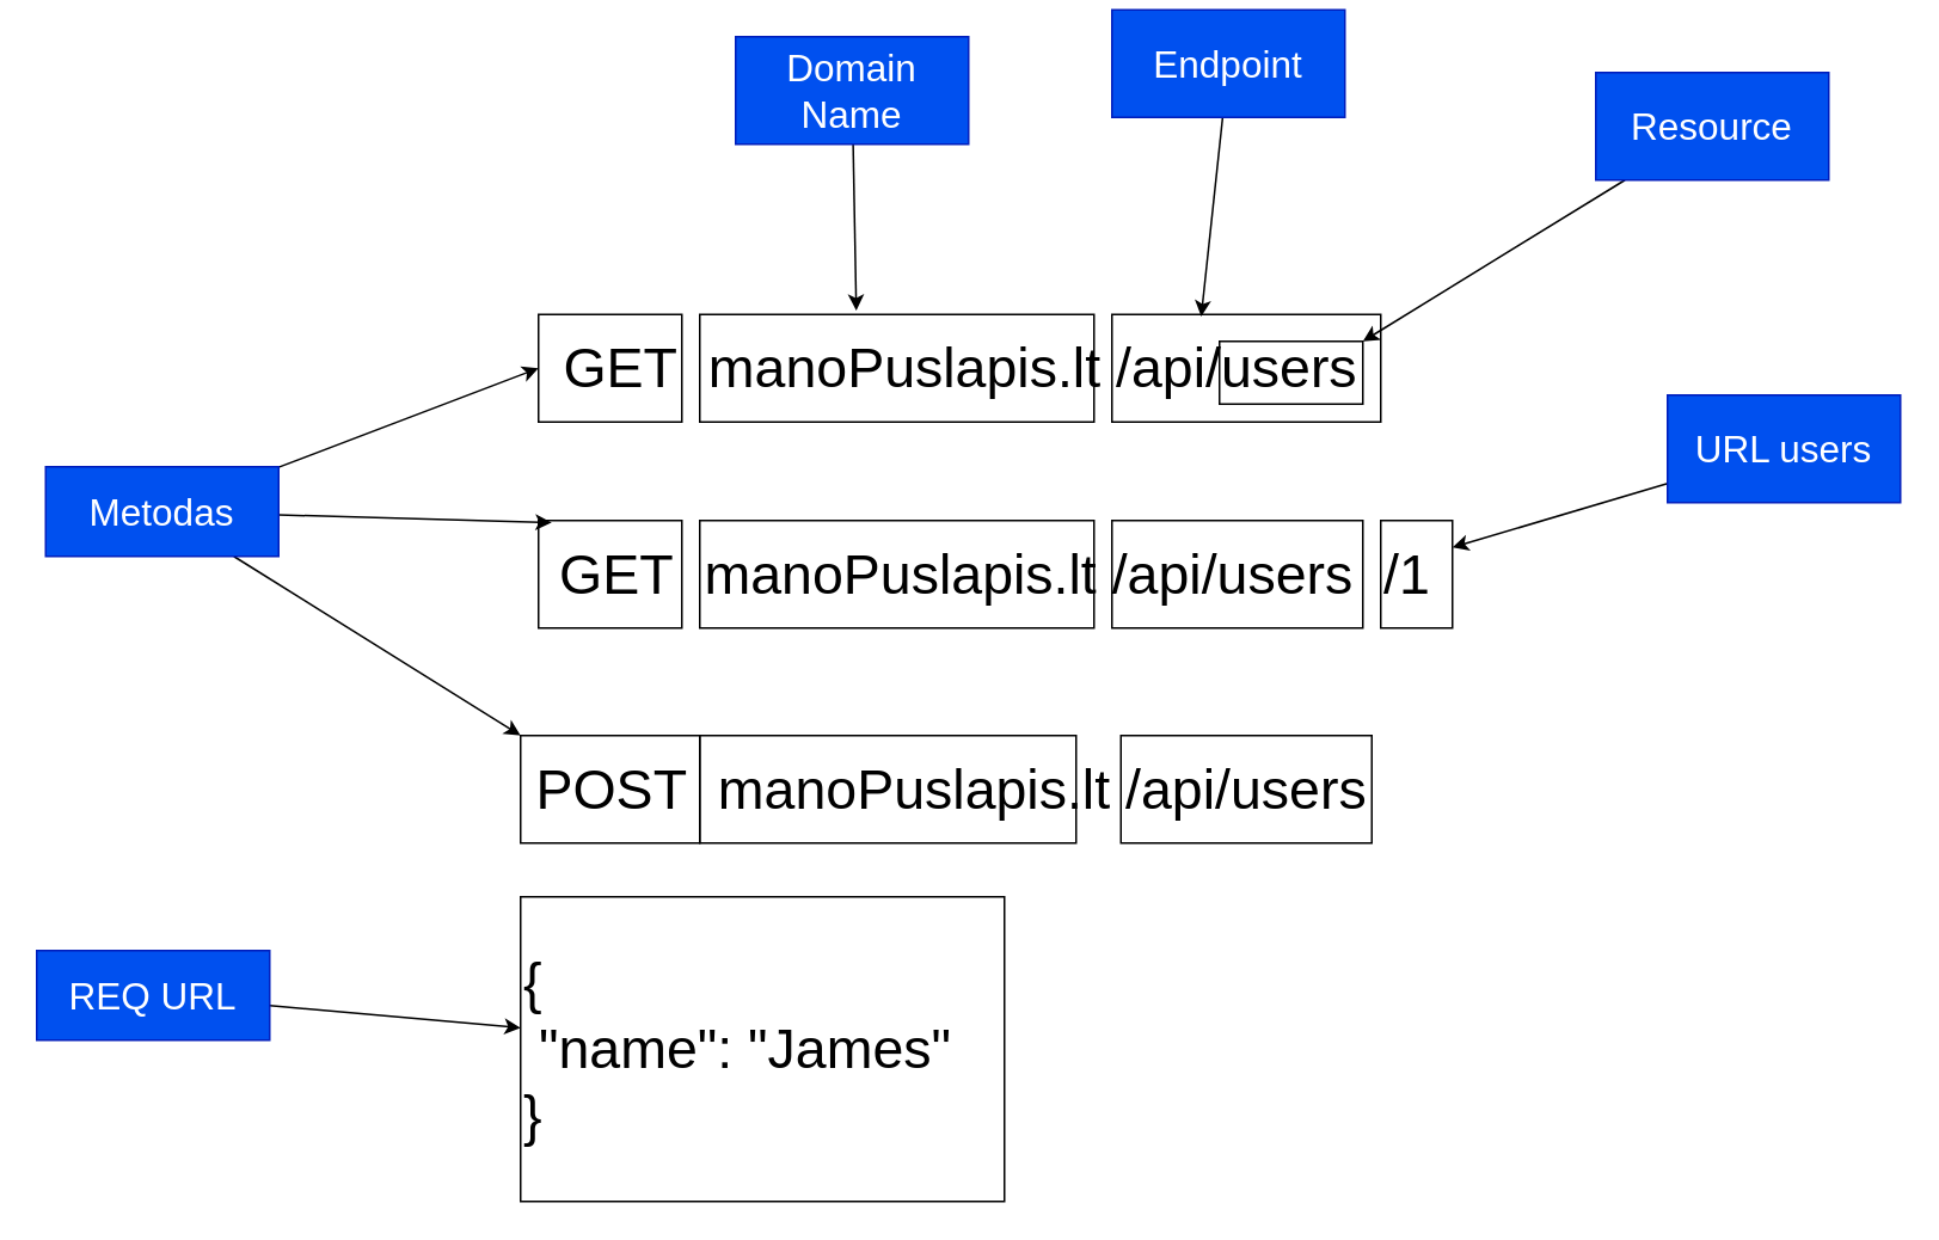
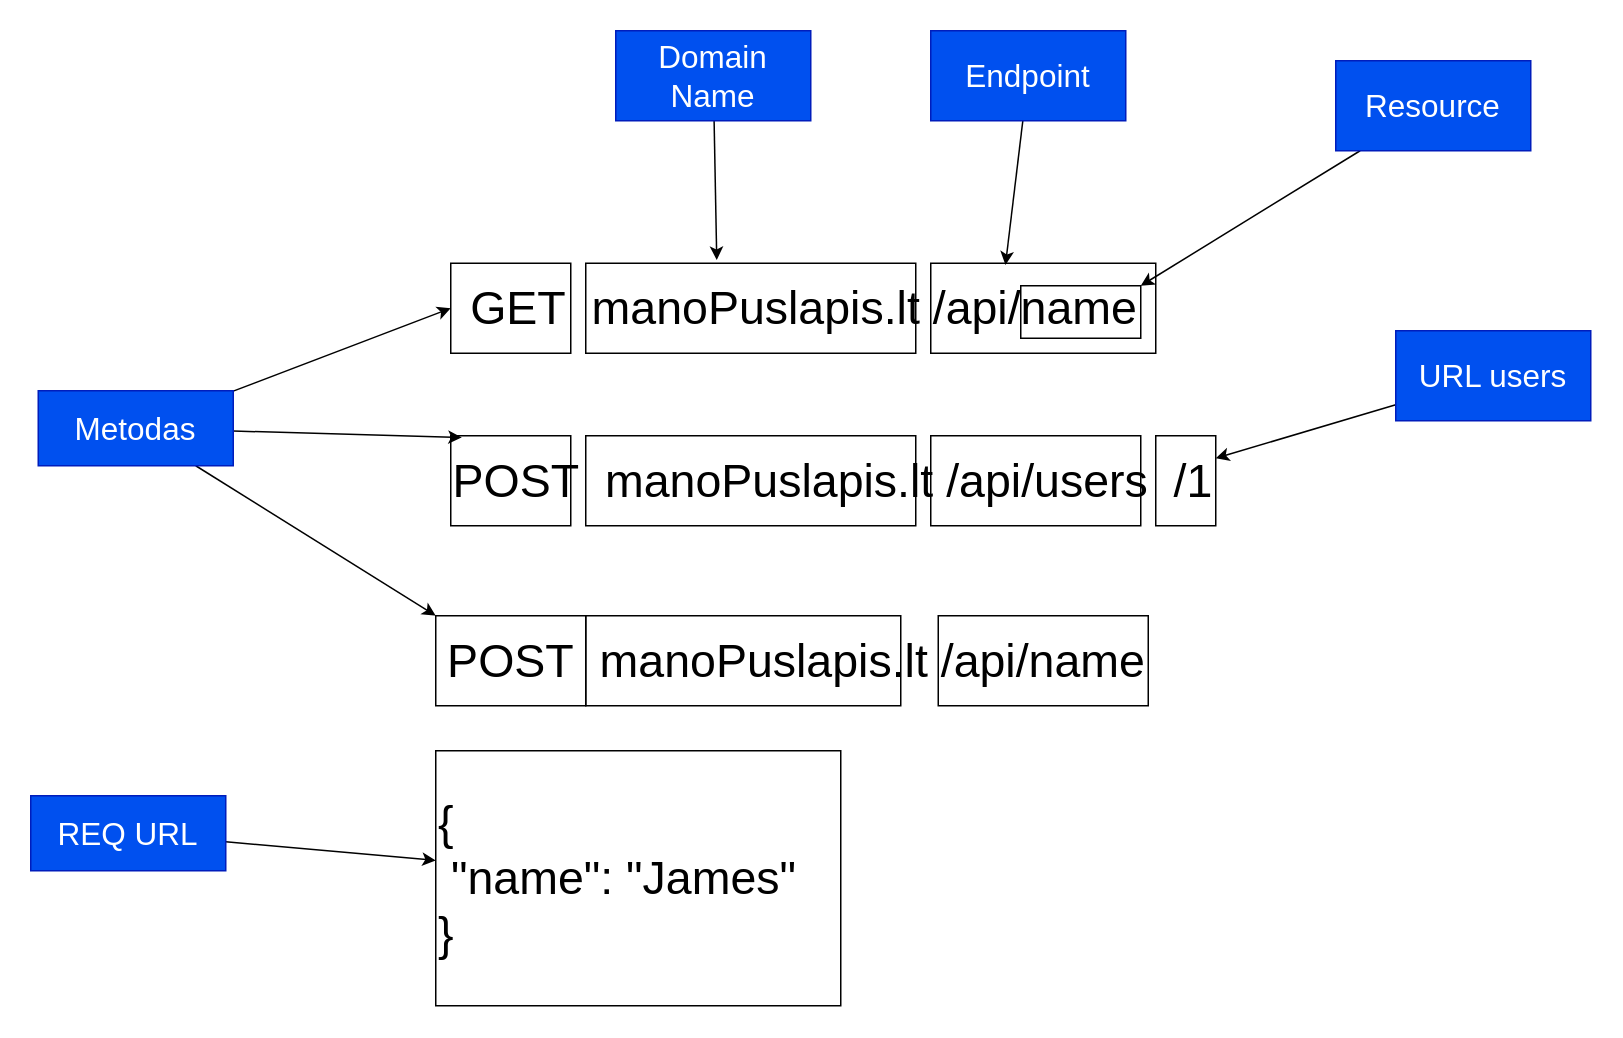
  <mxCell id="0" />
  <mxCell id="1" parent="0" />
- <mxCell id="2" value="GET&amp;nbsp; manoPuslapis.lt /api/users&amp;nbsp;" style="text;html=1;strokeColor=none;fillColor=none;align=center;verticalAlign=middle;whiteSpace=wrap;rounded=0;fontSize=31;" vertex="1" parent="1"><mxGeometry x="190" y="190" width="700" height="30" as="geometry" /></mxCell>
+ <mxCell id="2" value="GET&amp;nbsp; manoPuslapis.lt /api/name&amp;nbsp;" style="text;html=1;strokeColor=none;fillColor=none;align=center;verticalAlign=middle;whiteSpace=wrap;rounded=0;fontSize=31;" vertex="1" parent="1"><mxGeometry x="190" y="190" width="700" height="30" as="geometry" /></mxCell>
  <mxCell id="3" value="" style="rounded=0;whiteSpace=wrap;html=1;fontSize=31;fillColor=none;" vertex="1" parent="1"><mxGeometry x="390" y="175" width="220" height="60" as="geometry" /></mxCell>
  <mxCell id="4" value="" style="rounded=0;whiteSpace=wrap;html=1;fontSize=31;fillColor=none;" vertex="1" parent="1"><mxGeometry x="300" y="175" width="80" height="60" as="geometry" /></mxCell>
  <mxCell id="5" value="" style="rounded=0;whiteSpace=wrap;html=1;fontSize=31;fillColor=none;" vertex="1" parent="1"><mxGeometry x="620" y="175" width="150" height="60" as="geometry" /></mxCell>
- <mxCell id="6" value="GET&amp;nbsp; manoPuslapis.lt /api/users&amp;nbsp; /1" style="text;html=1;strokeColor=none;fillColor=none;align=center;verticalAlign=middle;whiteSpace=wrap;rounded=0;fontSize=31;" vertex="1" parent="1"><mxGeometry x="210" y="305" width="690" height="30" as="geometry" /></mxCell>
+ <mxCell id="6" value="POST&amp;nbsp; manoPuslapis.lt /api/users&amp;nbsp; /1" style="text;html=1;strokeColor=none;fillColor=none;align=center;verticalAlign=middle;whiteSpace=wrap;rounded=0;fontSize=31;" vertex="1" parent="1"><mxGeometry x="210" y="305" width="690" height="30" as="geometry" /></mxCell>
  <mxCell id="7" value="" style="rounded=0;whiteSpace=wrap;html=1;fontSize=31;fillColor=none;" vertex="1" parent="1"><mxGeometry x="390" y="290" width="220" height="60" as="geometry" /></mxCell>
  <mxCell id="8" value="" style="rounded=0;whiteSpace=wrap;html=1;fontSize=31;fillColor=none;" vertex="1" parent="1"><mxGeometry x="300" y="290" width="80" height="60" as="geometry" /></mxCell>
  <mxCell id="9" value="" style="rounded=0;whiteSpace=wrap;html=1;fontSize=31;fillColor=none;" vertex="1" parent="1"><mxGeometry x="620" y="290" width="140" height="60" as="geometry" /></mxCell>
  <mxCell id="10" value="" style="rounded=0;whiteSpace=wrap;html=1;fontSize=31;fillColor=none;" vertex="1" parent="1"><mxGeometry x="770" y="290" width="40" height="60" as="geometry" /></mxCell>
- <mxCell id="11" value="POST&amp;nbsp; manoPuslapis.lt /api/users&amp;nbsp;" style="text;html=1;strokeColor=none;fillColor=none;align=center;verticalAlign=middle;whiteSpace=wrap;rounded=0;fontSize=31;" vertex="1" parent="1"><mxGeometry x="190" y="425" width="690" height="30" as="geometry" /></mxCell>
+ <mxCell id="11" value="POST&amp;nbsp; manoPuslapis.lt /api/name&amp;nbsp;" style="text;html=1;strokeColor=none;fillColor=none;align=center;verticalAlign=middle;whiteSpace=wrap;rounded=0;fontSize=31;" vertex="1" parent="1"><mxGeometry x="190" y="425" width="690" height="30" as="geometry" /></mxCell>
  <mxCell id="12" value="" style="rounded=0;whiteSpace=wrap;html=1;fontSize=31;fillColor=none;" vertex="1" parent="1"><mxGeometry x="390" y="410" width="210" height="60" as="geometry" /></mxCell>
  <mxCell id="13" value="" style="rounded=0;whiteSpace=wrap;html=1;fontSize=31;fillColor=none;" vertex="1" parent="1"><mxGeometry x="290" y="410" width="100" height="60" as="geometry" /></mxCell>
  <mxCell id="14" value="" style="rounded=0;whiteSpace=wrap;html=1;fontSize=31;fillColor=none;" vertex="1" parent="1"><mxGeometry x="625" y="410" width="140" height="60" as="geometry" /></mxCell>
  <mxCell id="15" value="{&lt;br&gt;&lt;div&gt;&lt;span&gt;&amp;nbsp;&quot;name&quot;: &quot;James&quot;&lt;/span&gt;&lt;/div&gt;}" style="text;html=1;strokeColor=default;fillColor=none;align=left;verticalAlign=middle;whiteSpace=wrap;rounded=0;fontSize=31;" vertex="1" parent="1"><mxGeometry x="290" y="500" width="270" height="170" as="geometry" /></mxCell>
  <mxCell id="16" style="edgeStyle=none;html=1;entryX=0;entryY=0.5;entryDx=0;entryDy=0;fontSize=21;" edge="1" parent="1" source="19" target="4"><mxGeometry relative="1" as="geometry" /></mxCell>
  <mxCell id="17" style="edgeStyle=none;html=1;entryX=0.092;entryY=0.019;entryDx=0;entryDy=0;entryPerimeter=0;fontSize=21;" edge="1" parent="1" source="19" target="8"><mxGeometry relative="1" as="geometry" /></mxCell>
  <mxCell id="18" style="edgeStyle=none;html=1;entryX=0;entryY=0;entryDx=0;entryDy=0;fontSize=21;" edge="1" parent="1" source="19" target="13"><mxGeometry relative="1" as="geometry" /></mxCell>
  <mxCell id="19" value="Metodas" style="text;html=1;strokeColor=#001DBC;fillColor=#0050ef;align=center;verticalAlign=middle;whiteSpace=wrap;rounded=0;fontSize=21;fontColor=#ffffff;" vertex="1" parent="1"><mxGeometry x="25" y="260" width="130" height="50" as="geometry" /></mxCell>
  <mxCell id="20" style="edgeStyle=none;html=1;entryX=0.397;entryY=-0.036;entryDx=0;entryDy=0;entryPerimeter=0;fontSize=21;" edge="1" parent="1" source="21" target="3"><mxGeometry relative="1" as="geometry" /></mxCell>
  <mxCell id="21" value="Domain Name" style="text;html=1;strokeColor=#001DBC;fillColor=#0050ef;align=center;verticalAlign=middle;whiteSpace=wrap;rounded=0;fontSize=21;fontColor=#ffffff;" vertex="1" parent="1"><mxGeometry x="410" y="20" width="130" height="60" as="geometry" /></mxCell>
  <mxCell id="22" style="edgeStyle=none;html=1;entryX=0.332;entryY=0.019;entryDx=0;entryDy=0;entryPerimeter=0;fontSize=21;" edge="1" parent="1" source="23" target="5"><mxGeometry relative="1" as="geometry" /></mxCell>
- <mxCell id="23" value="Endpoint" style="text;html=1;strokeColor=#001DBC;fillColor=#0050ef;align=center;verticalAlign=middle;whiteSpace=wrap;rounded=0;fontSize=21;fontColor=#ffffff;" vertex="1" parent="1"><mxGeometry x="620" y="5" width="130" height="60" as="geometry" /></mxCell>
+ <mxCell id="23" value="Endpoint" style="text;html=1;strokeColor=#001DBC;fillColor=#0050ef;align=center;verticalAlign=middle;whiteSpace=wrap;rounded=0;fontSize=21;fontColor=#ffffff;" vertex="1" parent="1"><mxGeometry x="620" y="20" width="130" height="60" as="geometry" /></mxCell>
  <mxCell id="24" value="" style="rounded=0;whiteSpace=wrap;html=1;fontSize=31;fillColor=none;" vertex="1" parent="1"><mxGeometry x="680" y="190" width="80" height="35" as="geometry" /></mxCell>
  <mxCell id="25" style="edgeStyle=none;html=1;entryX=1;entryY=0;entryDx=0;entryDy=0;fontSize=21;" edge="1" parent="1" source="26" target="24"><mxGeometry relative="1" as="geometry" /></mxCell>
  <mxCell id="26" value="Resource" style="text;html=1;strokeColor=#001DBC;fillColor=#0050ef;align=center;verticalAlign=middle;whiteSpace=wrap;rounded=0;fontSize=21;fontColor=#ffffff;" vertex="1" parent="1"><mxGeometry x="890" y="40" width="130" height="60" as="geometry" /></mxCell>
  <mxCell id="27" style="edgeStyle=none;html=1;entryX=1;entryY=0.25;entryDx=0;entryDy=0;fontSize=21;" edge="1" parent="1" source="28" target="10"><mxGeometry relative="1" as="geometry" /></mxCell>
  <mxCell id="28" value="URL users" style="text;html=1;strokeColor=#001DBC;fillColor=#0050ef;align=center;verticalAlign=middle;whiteSpace=wrap;rounded=0;fontSize=21;fontColor=#ffffff;" vertex="1" parent="1"><mxGeometry x="930" y="220" width="130" height="60" as="geometry" /></mxCell>
  <mxCell id="29" style="edgeStyle=none;html=1;fontSize=21;" edge="1" parent="1" source="30" target="15"><mxGeometry relative="1" as="geometry" /></mxCell>
  <mxCell id="30" value="REQ URL" style="text;html=1;strokeColor=#001DBC;fillColor=#0050ef;align=center;verticalAlign=middle;whiteSpace=wrap;rounded=0;fontSize=21;fontColor=#ffffff;" vertex="1" parent="1"><mxGeometry x="20" y="530" width="130" height="50" as="geometry" /></mxCell>
